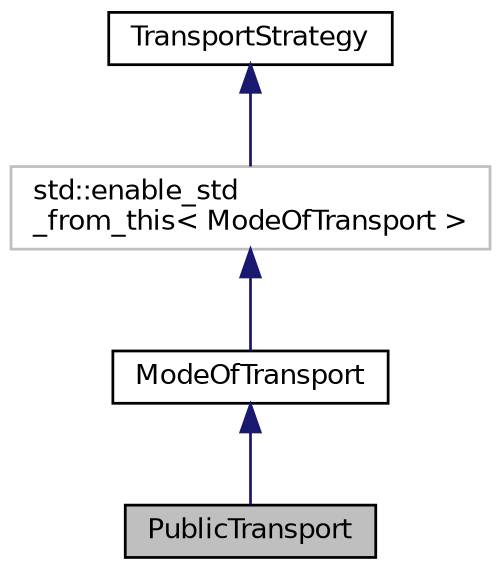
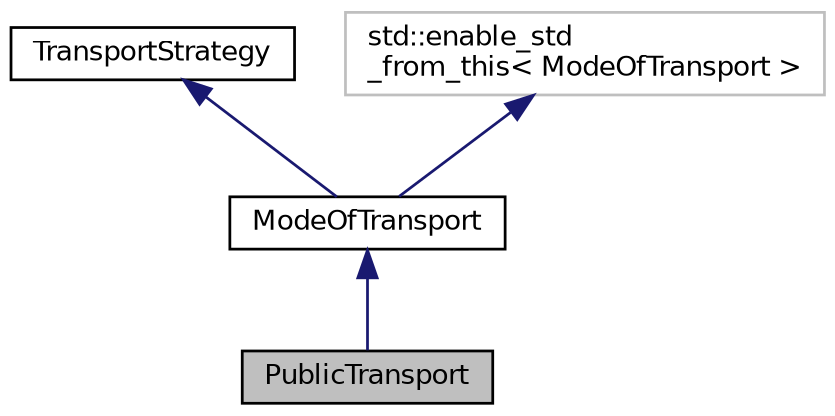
  digraph {
    node [color=black fillcolor=white fontname=Helvetica fontsize=10 shape=record style=filled]
    edge [color=midnightblue dir=back fontname=Helvetica fontsize=10 labelfontname=Helvetica labelfontsize=10 style=solid]
    n1 [fillcolor=grey75 fontcolor=black height=0.2 label=PublicTransport width=0.4]
    n2 [height=0.2 label=ModeOfTransport width=0.4]
    n3 [height=0.2 label=TransportStrategy width=0.4]
    n4 [color=grey75 height=0.2 label="std::enable_std\l_from_this\< ModeOfTransport \>" width=0.4]
    n2 -> n1
-   n3 -> n4
+   n3 -> n2
    n4 -> n2
  }
